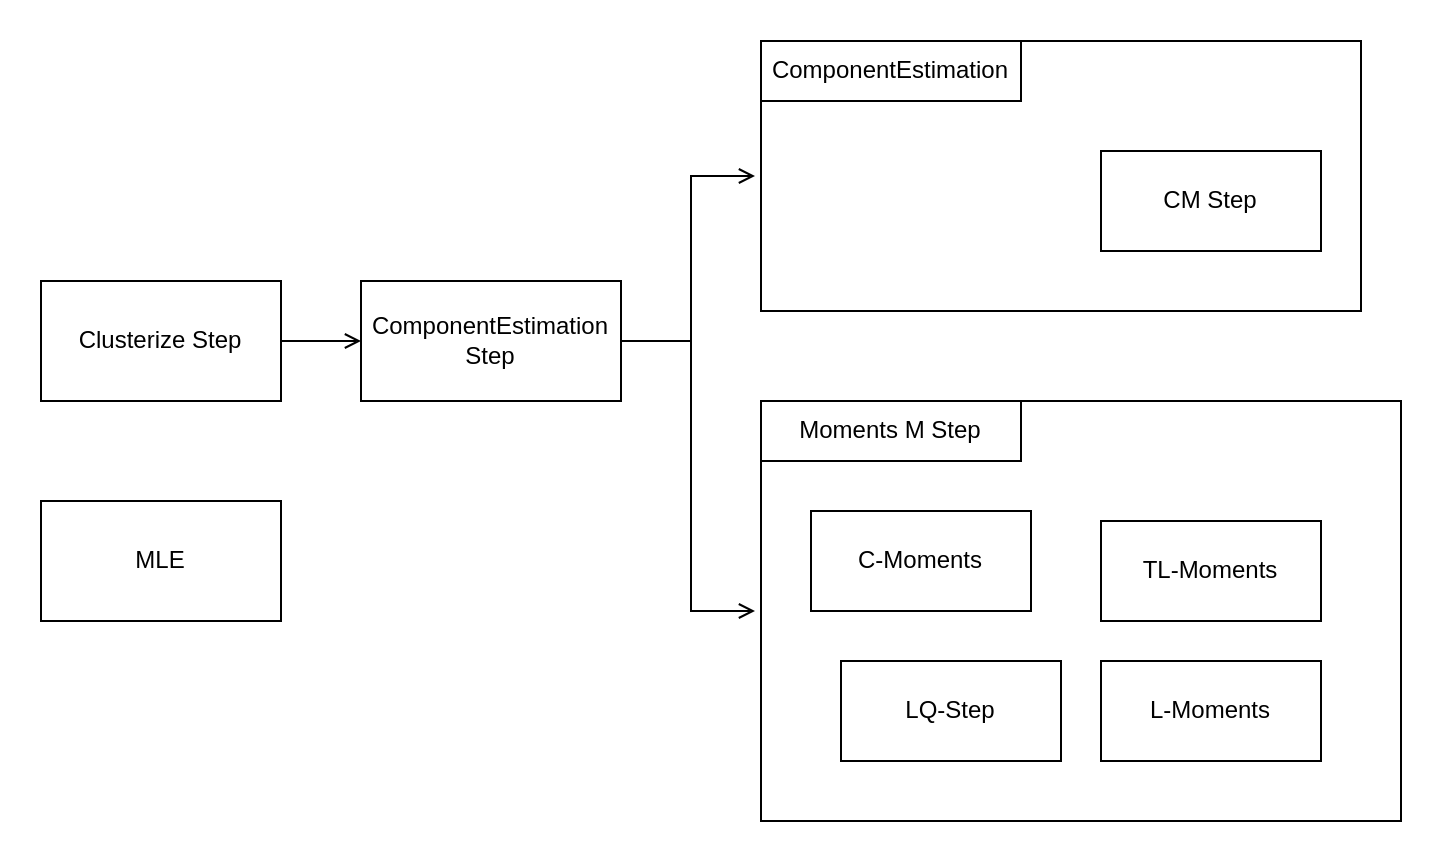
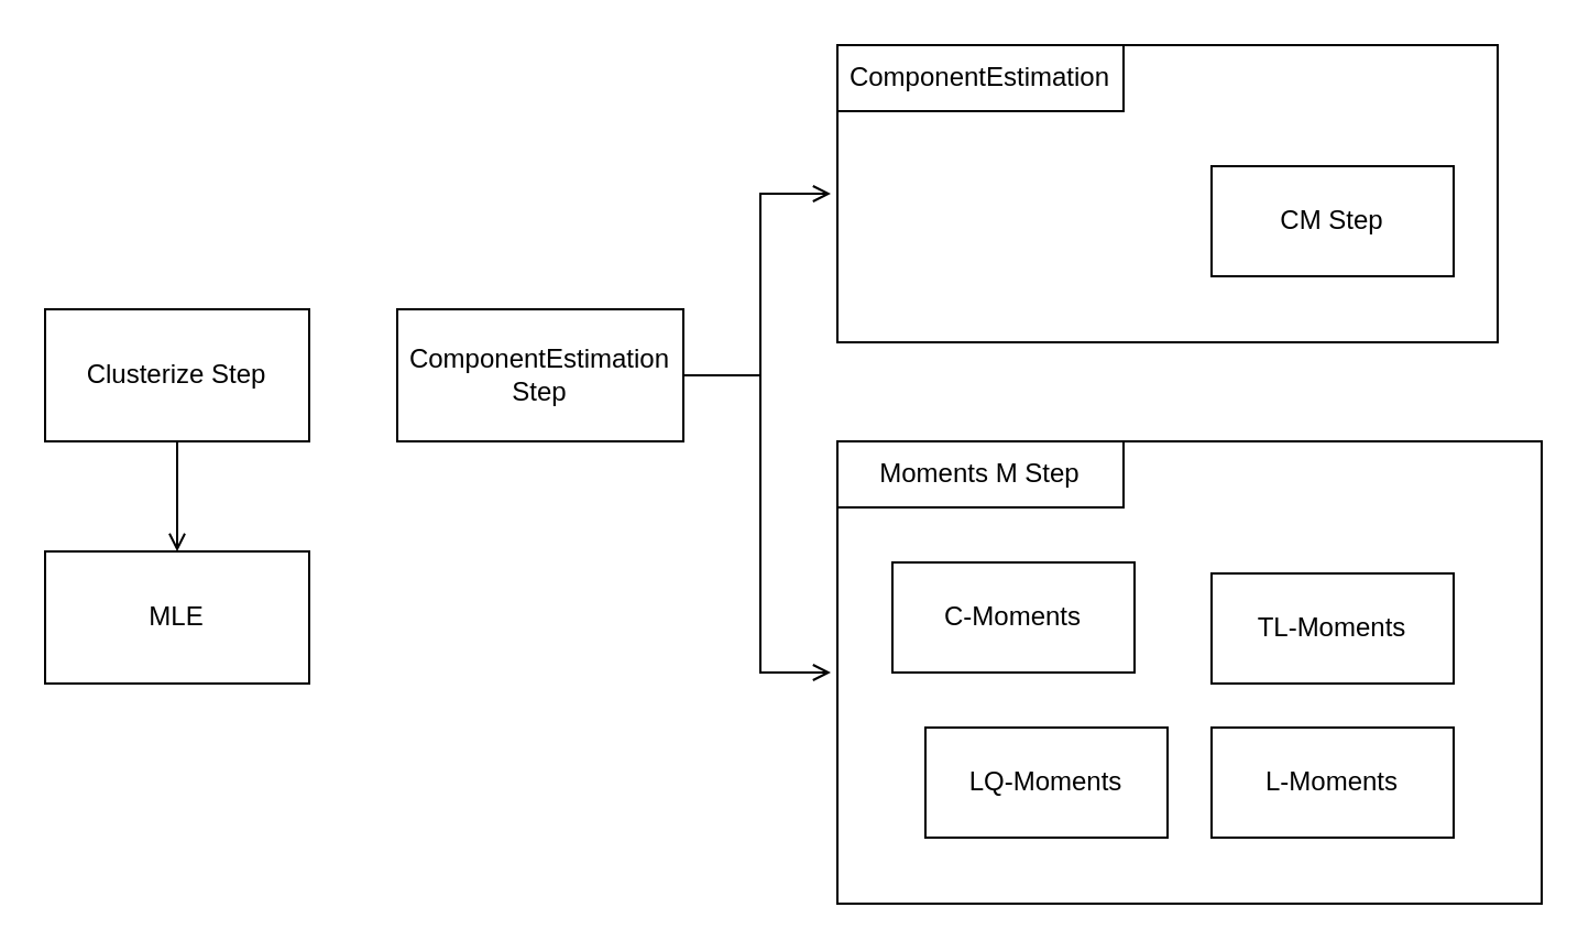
  <mxCell id="0" />
  <mxCell id="1" parent="0" />
- <mxCell id="2" style="edgeStyle=orthogonalEdgeStyle;rounded=0;orthogonalLoop=1;jettySize=auto;html=1;endArrow=open;endFill=0;" edge="1" parent="1" source="3" target="7"><mxGeometry relative="1" as="geometry" /></mxCell>
+ <mxCell id="2" style="edgeStyle=orthogonalEdgeStyle;rounded=0;orthogonalLoop=1;jettySize=auto;html=1;endArrow=open;endFill=0;" edge="1" parent="1" source="3" target="4"><mxGeometry relative="1" as="geometry" /></mxCell>
  <mxCell id="3" value="Clusterize Step" style="rounded=0;whiteSpace=wrap;html=1;" vertex="1" parent="1"><mxGeometry x="20" y="140" width="120" height="60" as="geometry" /></mxCell>
  <mxCell id="4" value="MLE" style="rounded=0;whiteSpace=wrap;html=1;" vertex="1" parent="1"><mxGeometry x="20" y="250" width="120" height="60" as="geometry" /></mxCell>
  <mxCell id="5" style="edgeStyle=orthogonalEdgeStyle;rounded=0;orthogonalLoop=1;jettySize=auto;html=1;endArrow=open;endFill=0;" edge="1" parent="1" source="7" target="8"><mxGeometry relative="1" as="geometry" /></mxCell>
  <mxCell id="6" style="edgeStyle=orthogonalEdgeStyle;rounded=0;orthogonalLoop=1;jettySize=auto;html=1;endArrow=open;endFill=0;" edge="1" parent="1" source="7" target="14"><mxGeometry relative="1" as="geometry" /></mxCell>
  <mxCell id="7" value="ComponentEstimation Step" style="rounded=0;whiteSpace=wrap;html=1;" vertex="1" parent="1"><mxGeometry x="180" y="140" width="130" height="60" as="geometry" /></mxCell>
  <mxCell id="8" value="" style="rounded=0;whiteSpace=wrap;html=1;perimeterSpacing=3;fillColor=none;" vertex="1" parent="1"><mxGeometry x="380" y="200" width="320" height="210" as="geometry" /></mxCell>
  <mxCell id="9" value="Moments M Step" style="text;html=1;align=center;verticalAlign=middle;whiteSpace=wrap;rounded=0;strokeColor=default;" vertex="1" parent="1"><mxGeometry x="380" y="200" width="130" height="30" as="geometry" /></mxCell>
  <mxCell id="10" value="C-Moments" style="html=1;whiteSpace=wrap;" vertex="1" parent="1"><mxGeometry x="405" y="255" width="110" height="50" as="geometry" /></mxCell>
  <mxCell id="11" value="TL-Moments" style="html=1;whiteSpace=wrap;" vertex="1" parent="1"><mxGeometry x="550" y="260" width="110" height="50" as="geometry" /></mxCell>
- <mxCell id="12" value="LQ-Step" style="html=1;whiteSpace=wrap;" vertex="1" parent="1"><mxGeometry x="420" y="330" width="110" height="50" as="geometry" /></mxCell>
+ <mxCell id="12" value="LQ-Moments" style="html=1;whiteSpace=wrap;" vertex="1" parent="1"><mxGeometry x="420" y="330" width="110" height="50" as="geometry" /></mxCell>
  <mxCell id="13" value="&lt;div&gt;L-Moments&lt;/div&gt;" style="html=1;whiteSpace=wrap;" vertex="1" parent="1"><mxGeometry x="550" y="330" width="110" height="50" as="geometry" /></mxCell>
  <mxCell id="14" value="" style="rounded=0;whiteSpace=wrap;html=1;perimeterSpacing=3;fillColor=none;" vertex="1" parent="1"><mxGeometry x="380" y="20" width="300" height="135" as="geometry" /></mxCell>
  <mxCell id="15" value="ComponentEstimation" style="text;html=1;align=center;verticalAlign=middle;whiteSpace=wrap;rounded=0;strokeColor=default;" vertex="1" parent="1"><mxGeometry x="380" y="20" width="130" height="30" as="geometry" /></mxCell>
  <mxCell id="16" value="CM Step" style="html=1;whiteSpace=wrap;" vertex="1" parent="1"><mxGeometry x="550" y="75" width="110" height="50" as="geometry" /></mxCell>
